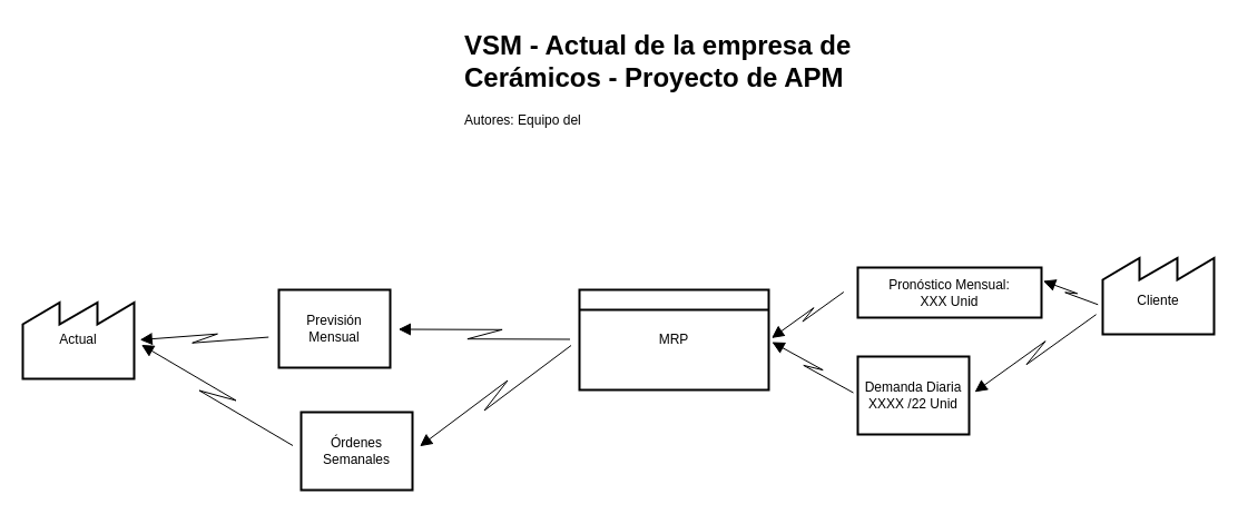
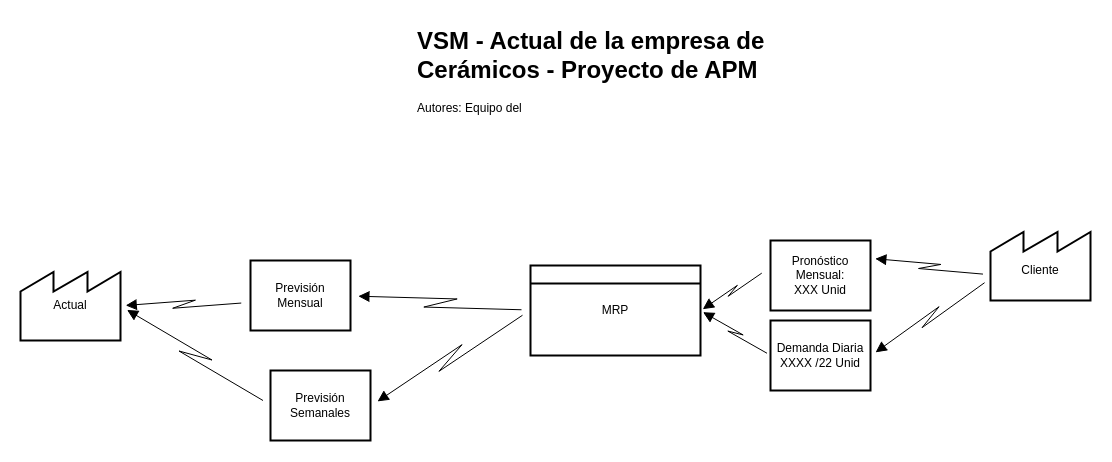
  <mxCell id="0" />
  <mxCell id="1" parent="0" />
  <mxCell id="2" value="&lt;table cellpadding=&quot;5&quot; cellspacing=&quot;0&quot; style=&quot;font-size:1em;width:100%;height:100%;&quot;&gt;&lt;tbody&gt;&lt;tr&gt;&lt;td height=&quot;50%&quot;&gt;&lt;/td&gt;&lt;/tr&gt;&lt;tr&gt;&lt;td align=&quot;center&quot; height=&quot;50%&quot;&gt;Cliente&lt;/td&gt;&lt;/tr&gt;&lt;/tbody&gt;&lt;/table&gt;" style="strokeWidth=2;html=1;shape=mxgraph.lean_mapping.outside_sources;whiteSpace=wrap;align=center;" vertex="1" parent="1"><mxGeometry x="990" width="100" height="70" as="geometry" y="230" /></mxCell>
  <mxCell id="3" value="Actual" style="strokeWidth=2;html=1;shape=mxgraph.lean_mapping.outside_sources;whiteSpace=wrap;align=center;" vertex="1" parent="1"><mxGeometry x="20" y="270" width="100" height="70" as="geometry" /></mxCell>
- <mxCell id="4" value="Pronóstico Mensual:&lt;div&gt;XXX Unid&lt;/div&gt;" style="strokeWidth=2;html=1;shape=mxgraph.lean_mapping.schedule;whiteSpace=wrap;align=center;" vertex="1" parent="1"><mxGeometry x="770" y="240" width="165" height="45" as="geometry" /></mxCell>
+ <mxCell id="4" value="Pronóstico Mensual:&lt;div&gt;XXX Unid&lt;/div&gt;" style="strokeWidth=2;html=1;shape=mxgraph.lean_mapping.schedule;whiteSpace=wrap;align=center;" vertex="1" parent="1"><mxGeometry x="770" y="240" width="100" height="70" as="geometry" /></mxCell>
  <mxCell id="5" value="Demanda Diaria&lt;div&gt;XXXX /22 Unid&lt;/div&gt;" style="strokeWidth=2;html=1;shape=mxgraph.lean_mapping.schedule;whiteSpace=wrap;align=center;" vertex="1" parent="1"><mxGeometry x="770" y="320" width="100" height="70" as="geometry" /></mxCell>
  <mxCell id="6" value="" style="shape=mxgraph.lean_mapping.electronic_info_flow_edge;html=1;rounded=0;exitX=-0.016;exitY=0.635;exitDx=0;exitDy=0;exitPerimeter=0;entryX=1;entryY=0.25;entryDx=0;entryDy=0;" edge="1" parent="1" source="2" target="4"><mxGeometry width="100" height="100" relative="1" as="geometry"><mxPoint x="490" y="330" as="sourcePoint" /><mxPoint x="590" as="targetPoint" y="230" /></mxGeometry></mxCell>
  <mxCell id="7" value="" style="shape=mxgraph.lean_mapping.electronic_info_flow_edge;html=1;rounded=0;entryX=1;entryY=0.5;entryDx=0;entryDy=0;exitX=0.001;exitY=0.691;exitDx=0;exitDy=0;exitPerimeter=0;" edge="1" parent="1" source="2" target="5"><mxGeometry width="100" height="100" relative="1" as="geometry"><mxPoint x="980" y="280" as="sourcePoint" /><mxPoint x="870" y="374" as="targetPoint" /></mxGeometry></mxCell>
  <mxCell id="8" value="Previsión Mensual" style="strokeWidth=2;html=1;shape=mxgraph.lean_mapping.schedule;whiteSpace=wrap;align=center;" vertex="1" parent="1"><mxGeometry x="250" y="260" width="100" height="70" as="geometry" /></mxCell>
- <mxCell id="9" value="MRP" style="strokeWidth=2;html=1;shape=mxgraph.lean_mapping.manufacturing_process;fontSize=12;verticalAlign=middle;html=1;align=center;whiteSpace=wrap;" vertex="1" parent="1"><mxGeometry x="520" y="260" width="170" height="90" as="geometry" /></mxCell>
- <mxCell id="10" value="Órdenes Semanales" style="strokeWidth=2;html=1;shape=mxgraph.lean_mapping.schedule;whiteSpace=wrap;align=center;" vertex="1" parent="1"><mxGeometry x="270" y="370" width="100" height="70" as="geometry" /></mxCell>
+ <mxCell id="9" value="MRP" style="strokeWidth=2;html=1;shape=mxgraph.lean_mapping.manufacturing_process;fontSize=12;verticalAlign=middle;html=1;align=center;whiteSpace=wrap;" vertex="1" parent="1"><mxGeometry x="530" y="265" width="170" height="90" as="geometry" /></mxCell>
+ <mxCell id="10" value="Previsión Semanales" style="strokeWidth=2;html=1;shape=mxgraph.lean_mapping.schedule;whiteSpace=wrap;align=center;" vertex="1" parent="1"><mxGeometry x="270" y="370" width="100" height="70" as="geometry" /></mxCell>
  <mxCell id="11" value="" style="shape=mxgraph.lean_mapping.electronic_info_flow_edge;html=1;rounded=0;exitX=0;exitY=0.5;exitDx=0;exitDy=0;entryX=1;entryY=0.5;entryDx=0;entryDy=0;" edge="1" parent="1" source="9" target="8"><mxGeometry width="100" height="100" relative="1" as="geometry"><mxPoint x="370" y="420" as="sourcePoint" /><mxPoint x="470" y="320" as="targetPoint" /></mxGeometry></mxCell>
  <mxCell id="12" value="" style="shape=mxgraph.lean_mapping.electronic_info_flow_edge;html=1;rounded=0;exitX=-0.055;exitY=0.438;exitDx=0;exitDy=0;exitPerimeter=0;entryX=1;entryY=0.5;entryDx=0;entryDy=0;" edge="1" parent="1" source="4" target="9"><mxGeometry width="100" height="100" relative="1" as="geometry"><mxPoint x="778" y="246" as="sourcePoint" /><mxPoint x="660" as="targetPoint" y="230" /></mxGeometry></mxCell>
  <mxCell id="13" value="" style="shape=mxgraph.lean_mapping.electronic_info_flow_edge;html=1;rounded=0;exitX=0;exitY=0.5;exitDx=0;exitDy=0;entryX=1;entryY=0.5;entryDx=0;entryDy=0;" edge="1" parent="1" source="5" target="9"><mxGeometry width="100" height="100" relative="1" as="geometry"><mxPoint x="775" y="281" as="sourcePoint" /><mxPoint x="700" y="315" as="targetPoint" /></mxGeometry></mxCell>
  <mxCell id="14" value="" style="shape=mxgraph.lean_mapping.electronic_info_flow_edge;html=1;rounded=0;exitX=0;exitY=0.5;exitDx=0;exitDy=0;entryX=1;entryY=0.5;entryDx=0;entryDy=0;" edge="1" parent="1" source="9" target="10"><mxGeometry width="100" height="100" relative="1" as="geometry"><mxPoint x="530" y="315" as="sourcePoint" /><mxPoint x="380" y="315" as="targetPoint" /></mxGeometry></mxCell>
  <mxCell id="15" value="" style="shape=mxgraph.lean_mapping.electronic_info_flow_edge;html=1;rounded=0;exitX=-0.029;exitY=0.606;exitDx=0;exitDy=0;entryX=1;entryY=0.5;entryDx=0;entryDy=0;exitPerimeter=0;" edge="1" parent="1" source="8" target="3"><mxGeometry width="100" height="100" relative="1" as="geometry"><mxPoint x="270" y="300" as="sourcePoint" /><mxPoint x="120" y="300" as="targetPoint" /></mxGeometry></mxCell>
  <mxCell id="16" value="" style="shape=mxgraph.lean_mapping.electronic_info_flow_edge;html=1;rounded=0;exitX=0;exitY=0.5;exitDx=0;exitDy=0;entryX=1;entryY=0.5;entryDx=0;entryDy=0;" edge="1" parent="1" source="10" target="3"><mxGeometry width="100" height="100" relative="1" as="geometry"><mxPoint x="270" y="300" as="sourcePoint" /><mxPoint x="120" y="400" as="targetPoint" /></mxGeometry></mxCell>
  <mxCell id="17" value="&lt;h1 style=&quot;margin-top: 0px;&quot;&gt;VSM - Actual de la empresa de Cerámicos - Proyecto de APM&lt;/h1&gt;&lt;p&gt;Autores: Equipo del&lt;/p&gt;" style="text;html=1;whiteSpace=wrap;overflow=hidden;rounded=0;" vertex="1" parent="1"><mxGeometry x="415" y="20" width="445" height="120" as="geometry" /></mxCell>
